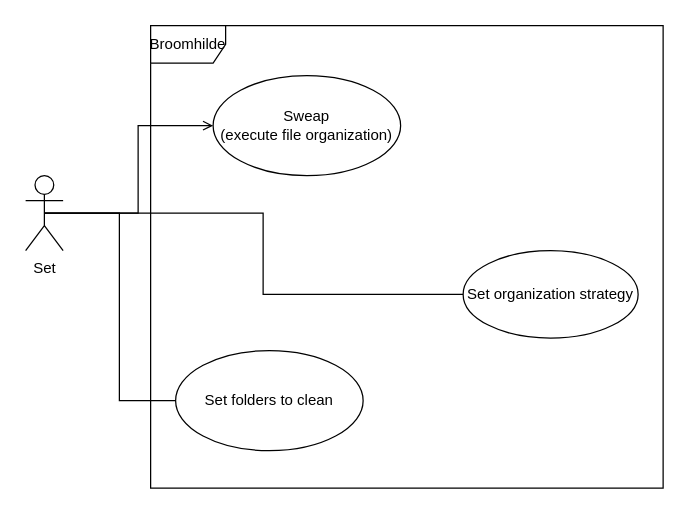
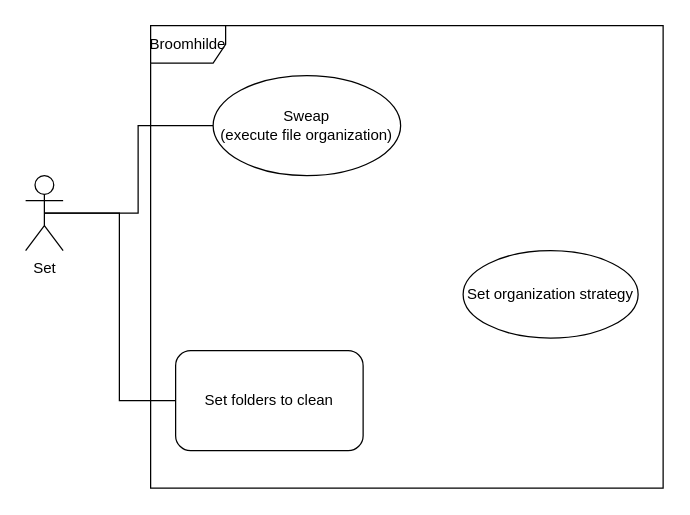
  <mxCell id="0" />
  <mxCell id="1" parent="0" />
- <mxCell id="2" style="edgeStyle=orthogonalEdgeStyle;rounded=0;orthogonalLoop=1;jettySize=auto;html=1;exitX=0.5;exitY=0.5;exitDx=0;exitDy=0;exitPerimeter=0;entryX=0;entryY=0.5;entryDx=0;entryDy=0;endArrow=open;startFill=0;" edge="1" parent="1" source="3" target="5"><mxGeometry relative="1" as="geometry" /></mxCell>
+ <mxCell id="2" style="edgeStyle=orthogonalEdgeStyle;rounded=0;orthogonalLoop=1;jettySize=auto;html=1;exitX=0.5;exitY=0.5;exitDx=0;exitDy=0;exitPerimeter=0;entryX=0;entryY=0.5;entryDx=0;entryDy=0;endArrow=none;startFill=0;" edge="1" parent="1" source="3" target="5"><mxGeometry relative="1" as="geometry" /></mxCell>
  <mxCell id="3" value="Set" style="shape=umlActor;verticalLabelPosition=bottom;verticalAlign=top;html=1;" vertex="1" parent="1"><mxGeometry x="20" y="140" width="30" height="60" as="geometry" /></mxCell>
  <mxCell id="4" value="Broomhilde" style="shape=umlFrame;whiteSpace=wrap;html=1;pointerEvents=0;" vertex="1" parent="1"><mxGeometry x="120" y="20" width="410" height="370" as="geometry" /></mxCell>
  <mxCell id="5" value="Sweap&lt;div&gt;(execute file organization)&lt;/div&gt;" style="ellipse;whiteSpace=wrap;html=1;" vertex="1" parent="1"><mxGeometry x="170" y="60" width="150" height="80" as="geometry" /></mxCell>
- <mxCell id="6" value="Set folders to clean" style="ellipse;whiteSpace=wrap;html=1;" vertex="1" parent="1"><mxGeometry x="140" y="280" width="150" height="80" as="geometry" /></mxCell>
+ <mxCell id="6" value="Set folders to clean" style="whiteSpace=wrap;html=1;rounded=1;" vertex="1" parent="1"><mxGeometry x="140" y="280" width="150" height="80" as="geometry" /></mxCell>
  <mxCell id="7" value="Set organization strategy" style="ellipse;whiteSpace=wrap;html=1;" vertex="1" parent="1"><mxGeometry x="370" y="200" width="140" height="70" as="geometry" /></mxCell>
  <mxCell id="8" style="edgeStyle=orthogonalEdgeStyle;rounded=0;orthogonalLoop=1;jettySize=auto;html=1;exitX=0.5;exitY=0.5;exitDx=0;exitDy=0;exitPerimeter=0;entryX=0;entryY=0.5;entryDx=0;entryDy=0;endArrow=none;startFill=0;" edge="1" parent="1" source="3" target="6"><mxGeometry relative="1" as="geometry"><mxPoint x="45" y="180" as="sourcePoint" /><mxPoint x="180" y="110" as="targetPoint" /></mxGeometry></mxCell>
- <mxCell id="9" style="edgeStyle=orthogonalEdgeStyle;rounded=0;orthogonalLoop=1;jettySize=auto;html=1;exitX=0.5;exitY=0.5;exitDx=0;exitDy=0;exitPerimeter=0;entryX=0;entryY=0.5;entryDx=0;entryDy=0;endArrow=none;startFill=0;" edge="1" parent="1" source="3" target="7"><mxGeometry relative="1" as="geometry"><mxPoint x="45" y="180" as="sourcePoint" /><mxPoint x="150" y="330" as="targetPoint" /></mxGeometry></mxCell>
